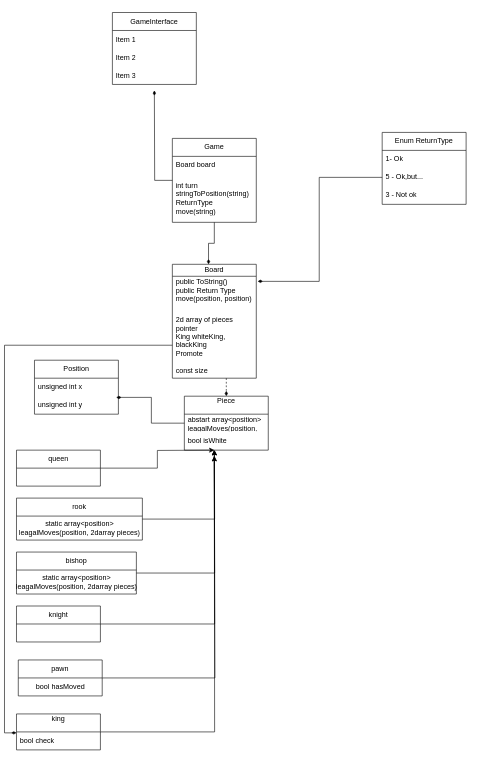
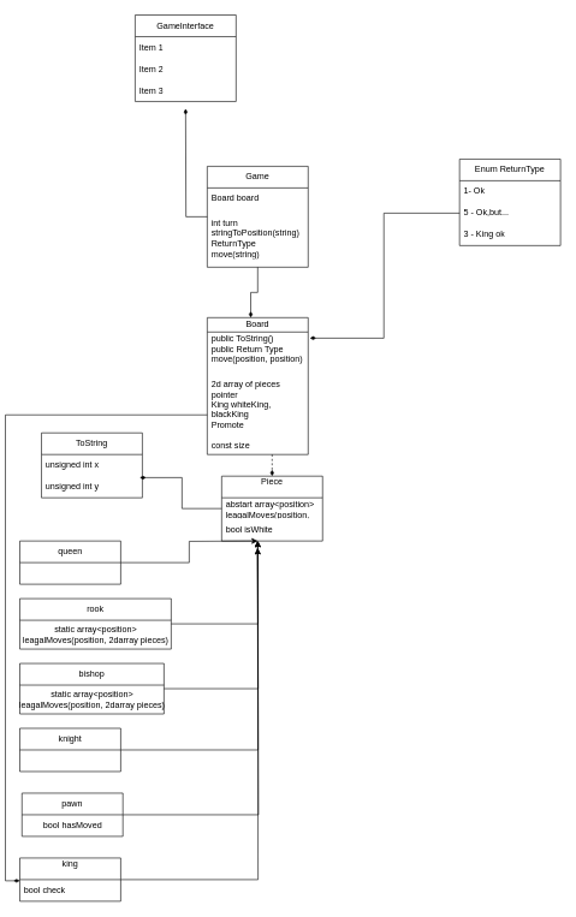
  <mxCell id="0" />
  <mxCell id="1" parent="0" />
  <mxCell id="2" value="Piece&lt;div&gt;&lt;br&gt;&lt;/div&gt;" style="swimlane;fontStyle=0;childLayout=stackLayout;horizontal=1;startSize=30;horizontalStack=0;resizeParent=1;resizeParentMax=0;resizeLast=0;collapsible=1;marginBottom=0;whiteSpace=wrap;html=1;" parent="1" vertex="1"><mxGeometry x="300" y="660" width="140" height="90" as="geometry" /></mxCell>
  <mxCell id="3" value="abstart array&amp;lt;position&amp;gt; leagalMoves(position, piecesPosition&amp;amp;)&lt;div&gt;&lt;br&gt;&lt;/div&gt;" style="text;strokeColor=none;fillColor=none;align=left;verticalAlign=middle;spacingLeft=4;spacingRight=4;overflow=hidden;points=[[0,0.5],[1,0.5]];portConstraint=eastwest;rotatable=0;whiteSpace=wrap;html=1;" parent="2" vertex="1"><mxGeometry y="30" width="140" height="30" as="geometry" /></mxCell>
  <mxCell id="4" value="bool isWhite" style="text;strokeColor=none;fillColor=none;align=left;verticalAlign=middle;spacingLeft=4;spacingRight=4;overflow=hidden;points=[[0,0.5],[1,0.5]];portConstraint=eastwest;rotatable=0;whiteSpace=wrap;html=1;" parent="2" vertex="1"><mxGeometry y="60" width="140" height="30" as="geometry" /></mxCell>
  <mxCell id="5" style="edgeStyle=orthogonalEdgeStyle;rounded=0;orthogonalLoop=1;jettySize=auto;html=1;entryX=0.5;entryY=0;entryDx=0;entryDy=0;endArrow=diamondThin;endFill=1;dashed=1;" parent="1" source="6" target="2" edge="1"><mxGeometry relative="1" as="geometry"><Array as="points"><mxPoint x="360" y="600" /><mxPoint x="360" y="600" /></Array></mxGeometry></mxCell>
  <mxCell id="6" value="Board" style="swimlane;fontStyle=0;childLayout=stackLayout;horizontal=1;startSize=20;horizontalStack=0;resizeParent=1;resizeParentMax=0;resizeLast=0;collapsible=1;marginBottom=0;whiteSpace=wrap;html=1;" parent="1" vertex="1"><mxGeometry x="280" y="440" width="140" height="190" as="geometry"><mxRectangle x="320" y="180" width="70" height="30" as="alternateBounds" /></mxGeometry></mxCell>
  <mxCell id="7" value="public ToString()&lt;div&gt;public Return Type move(position, position)&lt;/div&gt;&lt;div&gt;&lt;br&gt;&lt;/div&gt;" style="text;strokeColor=none;fillColor=none;align=left;verticalAlign=middle;spacingLeft=4;spacingRight=4;overflow=hidden;points=[[0,0.5],[1,0.5]];portConstraint=eastwest;rotatable=0;whiteSpace=wrap;html=1;" parent="6" vertex="1"><mxGeometry y="20" width="140" height="60" as="geometry" /></mxCell>
  <mxCell id="8" value="2d array of pieces pointer&lt;div&gt;King whiteKing, blackKing&lt;/div&gt;&lt;div&gt;Promote&lt;/div&gt;&lt;div&gt;&lt;br&gt;&lt;/div&gt;&lt;div&gt;const size&lt;/div&gt;" style="text;strokeColor=none;fillColor=none;align=left;verticalAlign=middle;spacingLeft=4;spacingRight=4;overflow=hidden;points=[[0,0.5],[1,0.5]];portConstraint=eastwest;rotatable=1;whiteSpace=wrap;html=1;movable=1;resizable=1;deletable=1;editable=1;locked=0;connectable=1;" parent="6" vertex="1"><mxGeometry y="80" width="140" height="110" as="geometry" /></mxCell>
  <mxCell id="9" style="edgeStyle=orthogonalEdgeStyle;rounded=0;orthogonalLoop=1;jettySize=auto;html=1;endArrow=diamondThin;endFill=1;" edge="1" parent="1" source="10"><mxGeometry relative="1" as="geometry"><mxPoint x="250" y="150" as="targetPoint" /></mxGeometry></mxCell>
  <mxCell id="10" value="Game" style="swimlane;fontStyle=0;childLayout=stackLayout;horizontal=1;startSize=30;horizontalStack=0;resizeParent=1;resizeParentMax=0;resizeLast=0;collapsible=1;marginBottom=0;whiteSpace=wrap;html=1;" parent="1" vertex="1"><mxGeometry x="280" y="230" width="140" height="140" as="geometry" /></mxCell>
  <mxCell id="11" value="Board board" style="text;strokeColor=none;fillColor=none;align=left;verticalAlign=middle;spacingLeft=4;spacingRight=4;overflow=hidden;points=[[0,0.5],[1,0.5]];portConstraint=eastwest;rotatable=0;whiteSpace=wrap;html=1;" parent="10" vertex="1"><mxGeometry y="30" width="140" height="30" as="geometry" /></mxCell>
  <mxCell id="12" value="int turn&amp;nbsp;&lt;div&gt;stringToPosition(string)&lt;br&gt;&lt;/div&gt;&lt;div&gt;ReturnType move(string)&lt;/div&gt;" style="text;strokeColor=none;fillColor=none;align=left;verticalAlign=middle;spacingLeft=4;spacingRight=4;overflow=hidden;points=[[0,0.5],[1,0.5]];portConstraint=eastwest;rotatable=0;whiteSpace=wrap;html=1;" parent="10" vertex="1"><mxGeometry y="60" width="140" height="80" as="geometry" /></mxCell>
- <mxCell id="13" value="Position" style="swimlane;fontStyle=0;childLayout=stackLayout;horizontal=1;startSize=30;horizontalStack=0;resizeParent=1;resizeParentMax=0;resizeLast=0;collapsible=1;marginBottom=0;whiteSpace=wrap;html=1;" parent="1" vertex="1"><mxGeometry x="50" y="600" width="140" height="90" as="geometry" /></mxCell>
+ <mxCell id="13" value="ToString" style="swimlane;fontStyle=0;childLayout=stackLayout;horizontal=1;startSize=30;horizontalStack=0;resizeParent=1;resizeParentMax=0;resizeLast=0;collapsible=1;marginBottom=0;whiteSpace=wrap;html=1;" parent="1" vertex="1"><mxGeometry x="50" y="600" width="140" height="90" as="geometry" /></mxCell>
  <mxCell id="14" value="unsigned int x" style="text;strokeColor=none;fillColor=none;align=left;verticalAlign=middle;spacingLeft=4;spacingRight=4;overflow=hidden;points=[[0,0.5],[1,0.5]];portConstraint=eastwest;rotatable=0;whiteSpace=wrap;html=1;" parent="13" vertex="1"><mxGeometry y="30" width="140" height="30" as="geometry" /></mxCell>
  <mxCell id="15" value="unsigned int y" style="text;strokeColor=none;fillColor=none;align=left;verticalAlign=middle;spacingLeft=4;spacingRight=4;overflow=hidden;points=[[0,0.5],[1,0.5]];portConstraint=eastwest;rotatable=0;whiteSpace=wrap;html=1;" parent="13" vertex="1"><mxGeometry y="60" width="140" height="30" as="geometry" /></mxCell>
  <mxCell id="16" value="Enum ReturnType" style="swimlane;fontStyle=0;childLayout=stackLayout;horizontal=1;startSize=30;horizontalStack=0;resizeParent=1;resizeParentMax=0;resizeLast=0;collapsible=1;marginBottom=0;whiteSpace=wrap;html=1;" parent="1" vertex="1"><mxGeometry x="630" y="220" width="140" height="120" as="geometry" /></mxCell>
  <mxCell id="17" value="1- Ok" style="text;strokeColor=none;fillColor=none;align=left;verticalAlign=middle;spacingLeft=4;spacingRight=4;overflow=hidden;points=[[0,0.5],[1,0.5]];portConstraint=eastwest;rotatable=0;whiteSpace=wrap;html=1;" parent="16" vertex="1"><mxGeometry y="30" width="140" height="30" as="geometry" /></mxCell>
  <mxCell id="18" value="5 - Ok,but..." style="text;strokeColor=none;fillColor=none;align=left;verticalAlign=middle;spacingLeft=4;spacingRight=4;overflow=hidden;points=[[0,0.5],[1,0.5]];portConstraint=eastwest;rotatable=0;whiteSpace=wrap;html=1;" parent="16" vertex="1"><mxGeometry y="60" width="140" height="30" as="geometry" /></mxCell>
- <mxCell id="19" value="3 - Not ok" style="text;strokeColor=none;fillColor=none;align=left;verticalAlign=middle;spacingLeft=4;spacingRight=4;overflow=hidden;points=[[0,0.5],[1,0.5]];portConstraint=eastwest;rotatable=0;whiteSpace=wrap;html=1;" parent="16" vertex="1"><mxGeometry y="90" width="140" height="30" as="geometry" /></mxCell>
+ <mxCell id="19" value="3 - King ok" style="text;strokeColor=none;fillColor=none;align=left;verticalAlign=middle;spacingLeft=4;spacingRight=4;overflow=hidden;points=[[0,0.5],[1,0.5]];portConstraint=eastwest;rotatable=0;whiteSpace=wrap;html=1;" parent="16" vertex="1"><mxGeometry y="90" width="140" height="30" as="geometry" /></mxCell>
  <mxCell id="20" style="edgeStyle=orthogonalEdgeStyle;rounded=0;orthogonalLoop=1;jettySize=auto;html=1;" parent="1" source="21" edge="1"><mxGeometry relative="1" as="geometry"><mxPoint x="350" y="760" as="targetPoint" /></mxGeometry></mxCell>
  <mxCell id="21" value="king&lt;div&gt;&lt;br&gt;&lt;/div&gt;" style="swimlane;fontStyle=0;childLayout=stackLayout;horizontal=1;startSize=30;horizontalStack=0;resizeParent=1;resizeParentMax=0;resizeLast=0;collapsible=1;marginBottom=0;whiteSpace=wrap;html=1;" parent="1" vertex="1"><mxGeometry x="20" y="1190" width="140" height="60" as="geometry" /></mxCell>
  <mxCell id="22" value="bool check" style="text;strokeColor=none;fillColor=none;align=left;verticalAlign=middle;spacingLeft=4;spacingRight=4;overflow=hidden;points=[[0,0.5],[1,0.5]];portConstraint=eastwest;rotatable=0;whiteSpace=wrap;html=1;" parent="21" vertex="1"><mxGeometry y="30" width="140" height="30" as="geometry" /></mxCell>
  <mxCell id="23" style="edgeStyle=orthogonalEdgeStyle;rounded=0;orthogonalLoop=1;jettySize=auto;html=1;" parent="1" source="24" edge="1"><mxGeometry relative="1" as="geometry"><mxPoint x="350" y="750" as="targetPoint" /></mxGeometry></mxCell>
  <mxCell id="24" value="queen" style="swimlane;fontStyle=0;childLayout=stackLayout;horizontal=1;startSize=30;horizontalStack=0;resizeParent=1;resizeParentMax=0;resizeLast=0;collapsible=1;marginBottom=0;whiteSpace=wrap;html=1;" parent="1" vertex="1"><mxGeometry x="20" y="750" width="140" height="60" as="geometry" /></mxCell>
  <mxCell id="25" style="edgeStyle=orthogonalEdgeStyle;rounded=0;orthogonalLoop=1;jettySize=auto;html=1;entryX=0.431;entryY=0;entryDx=0;entryDy=0;entryPerimeter=0;endArrow=diamondThin;endFill=1;" parent="1" source="10" target="6" edge="1"><mxGeometry relative="1" as="geometry" /></mxCell>
  <mxCell id="26" style="edgeStyle=orthogonalEdgeStyle;rounded=0;orthogonalLoop=1;jettySize=auto;html=1;entryX=0.974;entryY=0.067;entryDx=0;entryDy=0;entryPerimeter=0;endArrow=diamondThin;endFill=1;" parent="1" source="3" target="15" edge="1"><mxGeometry relative="1" as="geometry" /></mxCell>
  <mxCell id="27" style="edgeStyle=orthogonalEdgeStyle;rounded=0;orthogonalLoop=1;jettySize=auto;html=1;" parent="1" source="28" edge="1"><mxGeometry relative="1" as="geometry"><mxPoint x="350" y="750" as="targetPoint" /></mxGeometry></mxCell>
  <mxCell id="28" value="rook" style="swimlane;fontStyle=0;childLayout=stackLayout;horizontal=1;startSize=30;horizontalStack=0;resizeParent=1;resizeParentMax=0;resizeLast=0;collapsible=1;marginBottom=0;whiteSpace=wrap;html=1;" parent="1" vertex="1"><mxGeometry x="20" y="830" width="210" height="70" as="geometry" /></mxCell>
  <mxCell id="29" value="static array&amp;lt;position&amp;gt;&lt;div&gt;leagalMoves(position, 2darray pieces)&lt;/div&gt;" style="text;html=1;align=center;verticalAlign=middle;resizable=0;points=[];autosize=1;strokeColor=none;fillColor=none;" parent="28" vertex="1"><mxGeometry y="30" width="210" height="40" as="geometry" /></mxCell>
  <mxCell id="30" value="" style="edgeStyle=orthogonalEdgeStyle;rounded=0;orthogonalLoop=1;jettySize=auto;html=1;" parent="1" source="31" edge="1"><mxGeometry relative="1" as="geometry"><mxPoint x="350" y="760" as="targetPoint" /></mxGeometry></mxCell>
  <mxCell id="31" value="bishop" style="swimlane;fontStyle=0;childLayout=stackLayout;horizontal=1;startSize=30;horizontalStack=0;resizeParent=1;resizeParentMax=0;resizeLast=0;collapsible=1;marginBottom=0;whiteSpace=wrap;html=1;" parent="1" vertex="1"><mxGeometry x="20" y="920" width="200" height="70" as="geometry" /></mxCell>
  <mxCell id="32" value="static array&amp;lt;position&amp;gt;&lt;div&gt;leagalMoves(position, 2darray pieces)&lt;/div&gt;" style="text;html=1;align=center;verticalAlign=middle;resizable=0;points=[];autosize=1;strokeColor=none;fillColor=none;" parent="31" vertex="1"><mxGeometry y="30" width="200" height="40" as="geometry" /></mxCell>
  <mxCell id="33" style="edgeStyle=orthogonalEdgeStyle;rounded=0;orthogonalLoop=1;jettySize=auto;html=1;" parent="1" source="34" edge="1"><mxGeometry relative="1" as="geometry"><mxPoint x="350" y="750" as="targetPoint" /></mxGeometry></mxCell>
  <mxCell id="34" value="knight" style="swimlane;fontStyle=0;childLayout=stackLayout;horizontal=1;startSize=30;horizontalStack=0;resizeParent=1;resizeParentMax=0;resizeLast=0;collapsible=1;marginBottom=0;whiteSpace=wrap;html=1;" parent="1" vertex="1"><mxGeometry x="20" y="1010" width="140" height="60" as="geometry" /></mxCell>
  <mxCell id="35" style="edgeStyle=orthogonalEdgeStyle;rounded=0;orthogonalLoop=1;jettySize=auto;html=1;" parent="1" source="36" edge="1"><mxGeometry relative="1" as="geometry"><mxPoint x="350" y="750" as="targetPoint" /><Array as="points"><mxPoint x="351" y="1130" /></Array></mxGeometry></mxCell>
  <mxCell id="36" value="pawn" style="swimlane;fontStyle=0;childLayout=stackLayout;horizontal=1;startSize=30;horizontalStack=0;resizeParent=1;resizeParentMax=0;resizeLast=0;collapsible=1;marginBottom=0;whiteSpace=wrap;html=1;" parent="1" vertex="1"><mxGeometry x="23" y="1100" width="140" height="60" as="geometry" /></mxCell>
  <mxCell id="37" value="bool hasMoved" style="text;html=1;align=center;verticalAlign=middle;resizable=0;points=[];autosize=1;strokeColor=none;fillColor=none;" parent="36" vertex="1"><mxGeometry y="30" width="140" height="30" as="geometry" /></mxCell>
  <mxCell id="38" style="edgeStyle=orthogonalEdgeStyle;rounded=0;orthogonalLoop=1;jettySize=auto;html=1;entryX=0;entryY=0.053;entryDx=0;entryDy=0;entryPerimeter=0;endArrow=diamondThin;endFill=1;" parent="1" source="8" target="22" edge="1"><mxGeometry relative="1" as="geometry" /></mxCell>
  <mxCell id="39" style="edgeStyle=orthogonalEdgeStyle;rounded=0;orthogonalLoop=1;jettySize=auto;html=1;entryX=1.017;entryY=0.141;entryDx=0;entryDy=0;entryPerimeter=0;endArrow=diamondThin;endFill=1;" edge="1" parent="1" source="18" target="7"><mxGeometry relative="1" as="geometry" /></mxCell>
  <mxCell id="40" value="GameInterface" style="swimlane;fontStyle=0;childLayout=stackLayout;horizontal=1;startSize=30;horizontalStack=0;resizeParent=1;resizeParentMax=0;resizeLast=0;collapsible=1;marginBottom=0;whiteSpace=wrap;html=1;" vertex="1" parent="1"><mxGeometry x="180" y="20" width="140" height="120" as="geometry" /></mxCell>
  <mxCell id="41" value="Item 1" style="text;strokeColor=none;fillColor=none;align=left;verticalAlign=middle;spacingLeft=4;spacingRight=4;overflow=hidden;points=[[0,0.5],[1,0.5]];portConstraint=eastwest;rotatable=0;whiteSpace=wrap;html=1;" vertex="1" parent="40"><mxGeometry y="30" width="140" height="30" as="geometry" /></mxCell>
  <mxCell id="42" value="Item 2" style="text;strokeColor=none;fillColor=none;align=left;verticalAlign=middle;spacingLeft=4;spacingRight=4;overflow=hidden;points=[[0,0.5],[1,0.5]];portConstraint=eastwest;rotatable=0;whiteSpace=wrap;html=1;" vertex="1" parent="40"><mxGeometry y="60" width="140" height="30" as="geometry" /></mxCell>
  <mxCell id="43" value="Item 3" style="text;strokeColor=none;fillColor=none;align=left;verticalAlign=middle;spacingLeft=4;spacingRight=4;overflow=hidden;points=[[0,0.5],[1,0.5]];portConstraint=eastwest;rotatable=0;whiteSpace=wrap;html=1;" vertex="1" parent="40"><mxGeometry y="90" width="140" height="30" as="geometry" /></mxCell>
